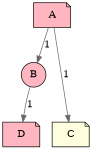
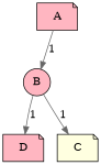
  digraph {
    node [fillcolor=lightpink shape=note style=filled]
    edge [color=gray40 style=solid]
    B [shape=circle]
    A
    C [fillcolor=lightyellow]
    D
    B -> D [label=1]
    A -> B [label=1]
-   A -> C [label=1]
+   B -> C [label=1]
  }
